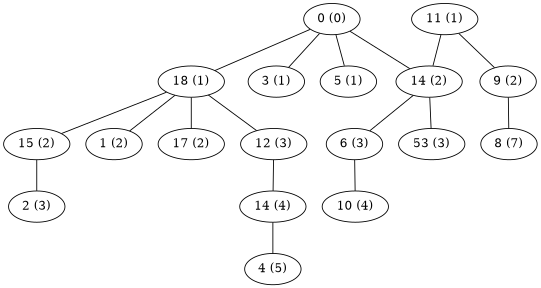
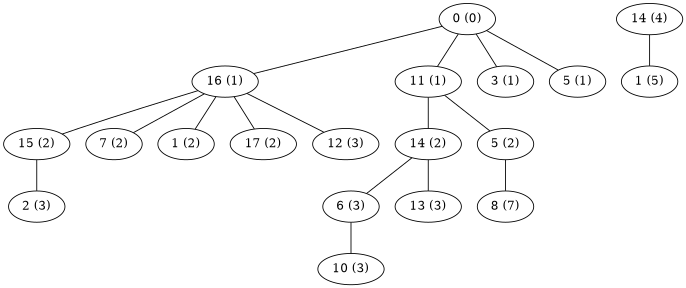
  graph {
    "0 (0)"
-   "18 (1)"
+   "18 (1)" [label="16 (1)"]
    "11 (1)"
    "3 (1)"
    "5 (1)"
    "15 (2)"
+   "7 (2)"
    "1 (2)"
    "17 (2)"
    "12 (3)"
    n11 [label="14 (2)"]
-   "9 (2)"
+   "9 (2)" [label="5 (2)"]
    "2 (3)"
    "6 (3)"
-   "13 (3)" [label="53 (3)"]
+   "13 (3)"
    n16 [label="8 (7)"]
-   "10 (4)"
+   "10 (4)" [label="10 (3)"]
    "14 (4)"
-   "4 (5)"
+   "4 (5)" [label="1 (5)"]
    "0 (0)" -- "18 (1)"
-   "0 (0)" -- n11
+   "0 (0)" -- "11 (1)"
    "0 (0)" -- "3 (1)"
    "0 (0)" -- "5 (1)"
    "18 (1)" -- "15 (2)"
+   "18 (1)" -- "7 (2)"
    "18 (1)" -- "1 (2)"
    "18 (1)" -- "17 (2)"
    "18 (1)" -- "12 (3)"
    "11 (1)" -- n11
    "11 (1)" -- "9 (2)"
    "15 (2)" -- "2 (3)"
-   "12 (3)" -- "14 (4)"
    n11 -- "6 (3)"
    n11 -- "13 (3)"
    "9 (2)" -- n16
    "6 (3)" -- "10 (4)"
    "14 (4)" -- "4 (5)"
  }
